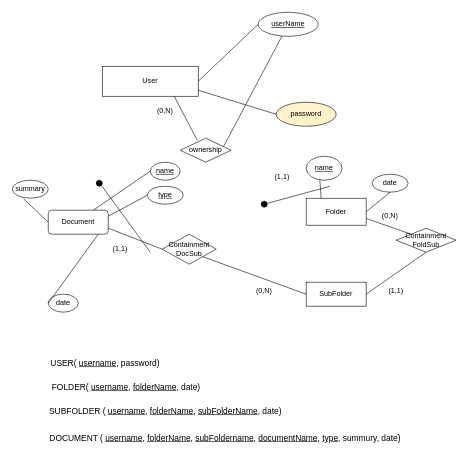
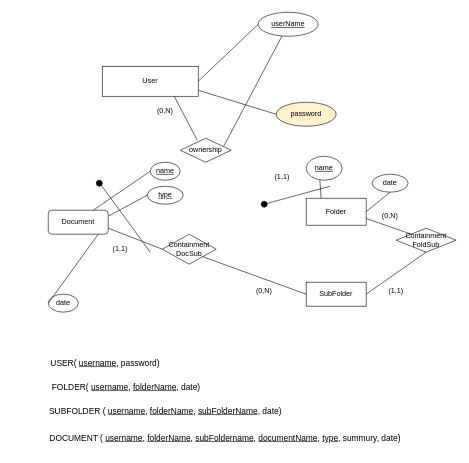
  <mxCell id="0" />
  <mxCell id="1" parent="0" />
  <mxCell id="2" value="User" style="whiteSpace=wrap;html=1;align=center;" parent="1" vertex="1"><mxGeometry x="170" y="110" width="160" height="50" as="geometry" /></mxCell>
  <mxCell id="3" value="" style="endArrow=none;html=1;rounded=0;entryX=0;entryY=0.5;entryDx=0;entryDy=0;exitX=1;exitY=0.5;exitDx=0;exitDy=0;" parent="1" source="2" target="4" edge="1"><mxGeometry relative="1" as="geometry"><mxPoint x="330" y="150" as="sourcePoint" /><mxPoint x="420" y="45" as="targetPoint" /></mxGeometry></mxCell>
  <mxCell id="4" value="userName" style="ellipse;whiteSpace=wrap;html=1;align=center;fontStyle=4;" parent="1" vertex="1"><mxGeometry x="430" y="20" width="100" height="40" as="geometry" /></mxCell>
  <mxCell id="5" value="password" style="ellipse;whiteSpace=wrap;html=1;align=center;fillColor=#fff2cc;" parent="1" vertex="1"><mxGeometry x="460" y="170" width="100" height="40" as="geometry" /></mxCell>
  <mxCell id="6" value="" style="endArrow=none;html=1;rounded=0;entryX=0;entryY=0.5;entryDx=0;entryDy=0;" parent="1" target="5" edge="1"><mxGeometry relative="1" as="geometry"><mxPoint x="330" y="150" as="sourcePoint" /><mxPoint x="490" y="150" as="targetPoint" /></mxGeometry></mxCell>
  <mxCell id="7" value="Document" style="whiteSpace=wrap;html=1;align=center;rounded=1;" parent="1" vertex="1"><mxGeometry x="80" y="350" width="100" height="40" as="geometry" /></mxCell>
  <mxCell id="8" value="&lt;u&gt;name&lt;/u&gt;" style="ellipse;whiteSpace=wrap;html=1;align=center;" parent="1" vertex="1"><mxGeometry x="250" y="270" width="50" height="30" as="geometry" /></mxCell>
  <mxCell id="9" value="&lt;u&gt;type&lt;/u&gt;" style="ellipse;whiteSpace=wrap;html=1;align=center;" parent="1" vertex="1"><mxGeometry x="245" y="310" width="60" height="30" as="geometry" /></mxCell>
  <mxCell id="10" value="date" style="ellipse;whiteSpace=wrap;html=1;align=center;" parent="1" vertex="1"><mxGeometry x="80" y="490" width="50" height="30" as="geometry" /></mxCell>
  <mxCell id="11" value="" style="endArrow=none;html=1;rounded=0;entryX=0;entryY=0.5;entryDx=0;entryDy=0;exitX=0.75;exitY=0;exitDx=0;exitDy=0;" parent="1" source="7" target="8" edge="1"><mxGeometry relative="1" as="geometry"><mxPoint x="320" y="330" as="sourcePoint" /><mxPoint x="480" y="330" as="targetPoint" /></mxGeometry></mxCell>
  <mxCell id="12" value="" style="endArrow=none;html=1;rounded=0;entryX=0;entryY=0.5;entryDx=0;entryDy=0;exitX=1;exitY=0.25;exitDx=0;exitDy=0;" parent="1" source="7" target="9" edge="1"><mxGeometry relative="1" as="geometry"><mxPoint x="330" y="150" as="sourcePoint" /><mxPoint x="490" y="150" as="targetPoint" /></mxGeometry></mxCell>
  <mxCell id="13" value="" style="endArrow=none;html=1;rounded=0;entryX=0;entryY=0.5;entryDx=0;entryDy=0;exitX=0.832;exitY=1.005;exitDx=0;exitDy=0;exitPerimeter=0;" parent="1" source="7" target="10" edge="1"><mxGeometry relative="1" as="geometry"><mxPoint x="330" y="150" as="sourcePoint" /><mxPoint x="490" y="150" as="targetPoint" /></mxGeometry></mxCell>
  <mxCell id="14" value="" style="endArrow=none;html=1;rounded=0;exitX=1;exitY=1;exitDx=0;exitDy=0;" parent="1" edge="1" source="43"><mxGeometry relative="1" as="geometry"><mxPoint x="170" y="310" as="sourcePoint" /><mxPoint x="250" y="420" as="targetPoint" /></mxGeometry></mxCell>
  <mxCell id="15" value="Folder" style="whiteSpace=wrap;html=1;align=center;" parent="1" vertex="1"><mxGeometry x="510" y="330" width="100" height="45" as="geometry" /></mxCell>
  <mxCell id="16" value="&lt;u&gt;name&lt;/u&gt;" style="ellipse;whiteSpace=wrap;html=1;align=center;" parent="1" vertex="1"><mxGeometry x="510" y="260" width="60" height="40" as="geometry" /></mxCell>
  <mxCell id="17" value="Containment&lt;br&gt;FoldSub" style="shape=rhombus;perimeter=rhombusPerimeter;whiteSpace=wrap;html=1;align=center;" parent="1" vertex="1"><mxGeometry x="660" y="380" width="100" height="40" as="geometry" /></mxCell>
  <mxCell id="18" value="SubFolder" style="whiteSpace=wrap;html=1;align=center;" parent="1" vertex="1"><mxGeometry x="510" y="470" width="100" height="40" as="geometry" /></mxCell>
  <mxCell id="19" value="Containment&lt;br&gt;DocSub" style="shape=rhombus;perimeter=rhombusPerimeter;whiteSpace=wrap;html=1;align=center;" parent="1" vertex="1"><mxGeometry x="270" y="390" width="90" height="50" as="geometry" /></mxCell>
  <mxCell id="20" value="" style="endArrow=none;html=1;rounded=0;entryX=0;entryY=0.5;entryDx=0;entryDy=0;exitX=1;exitY=1;exitDx=0;exitDy=0;" parent="1" source="19" target="18" edge="1"><mxGeometry relative="1" as="geometry"><mxPoint x="330" y="420" as="sourcePoint" /><mxPoint x="490" y="420" as="targetPoint" /></mxGeometry></mxCell>
  <mxCell id="21" value="" style="endArrow=none;html=1;rounded=0;exitX=1;exitY=0.75;exitDx=0;exitDy=0;entryX=0;entryY=0.5;entryDx=0;entryDy=0;" parent="1" source="7" target="19" edge="1"><mxGeometry relative="1" as="geometry"><mxPoint x="330" y="420" as="sourcePoint" /><mxPoint x="400" y="480" as="targetPoint" /></mxGeometry></mxCell>
  <mxCell id="22" value="" style="endArrow=none;html=1;rounded=0;entryX=0.5;entryY=1;entryDx=0;entryDy=0;exitX=1;exitY=0.5;exitDx=0;exitDy=0;" parent="1" source="18" target="17" edge="1"><mxGeometry relative="1" as="geometry"><mxPoint x="710" y="500" as="sourcePoint" /><mxPoint x="740" y="440" as="targetPoint" /></mxGeometry></mxCell>
  <mxCell id="23" value="date" style="ellipse;whiteSpace=wrap;html=1;align=center;" parent="1" vertex="1"><mxGeometry x="620" y="290" width="60" height="30" as="geometry" /></mxCell>
  <mxCell id="24" value="" style="endArrow=none;html=1;rounded=0;exitX=1;exitY=1;exitDx=0;exitDy=0;" parent="1" source="31" target="4" edge="1"><mxGeometry relative="1" as="geometry"><mxPoint x="370" y="260" as="sourcePoint" /><mxPoint x="490" y="420" as="targetPoint" /></mxGeometry></mxCell>
  <mxCell id="25" value="" style="endArrow=none;html=1;rounded=0;entryX=0.38;entryY=0.995;entryDx=0;entryDy=0;entryPerimeter=0;exitX=0.25;exitY=0;exitDx=0;exitDy=0;" parent="1" source="15" target="16" edge="1"><mxGeometry relative="1" as="geometry"><mxPoint x="330" y="420" as="sourcePoint" /><mxPoint x="490" y="420" as="targetPoint" /></mxGeometry></mxCell>
  <mxCell id="26" value="" style="endArrow=none;html=1;rounded=0;" parent="1" edge="1"><mxGeometry relative="1" as="geometry"><mxPoint x="440" y="340" as="sourcePoint" /><mxPoint x="550" y="310" as="targetPoint" /></mxGeometry></mxCell>
  <mxCell id="27" value="" style="endArrow=none;html=1;rounded=0;entryX=0.5;entryY=1;entryDx=0;entryDy=0;exitX=1;exitY=0.5;exitDx=0;exitDy=0;" parent="1" source="15" target="23" edge="1"><mxGeometry relative="1" as="geometry"><mxPoint x="330" y="420" as="sourcePoint" /><mxPoint x="490" y="420" as="targetPoint" /></mxGeometry></mxCell>
- <mxCell id="28" value="summary" style="ellipse;whiteSpace=wrap;html=1;align=center;" parent="1" vertex="1"><mxGeometry x="20" y="300" width="60" height="30" as="geometry" /></mxCell>
- <mxCell id="29" value="" style="endArrow=none;html=1;rounded=0;exitX=0.313;exitY=1.033;exitDx=0;exitDy=0;exitPerimeter=0;entryX=0;entryY=0.5;entryDx=0;entryDy=0;" parent="1" source="28" target="7" edge="1"><mxGeometry relative="1" as="geometry"><mxPoint y="410" as="sourcePoint" x="-10" /><mxPoint x="70" y="360" as="targetPoint" /></mxGeometry></mxCell>
  <mxCell id="30" value="" style="endArrow=none;html=1;rounded=0;entryX=0;entryY=0;entryDx=0;entryDy=0;exitX=1;exitY=0.75;exitDx=0;exitDy=0;" parent="1" source="15" target="17" edge="1"><mxGeometry relative="1" as="geometry"><mxPoint x="670" y="189.5" as="sourcePoint" /><mxPoint x="830" y="189.5" as="targetPoint" /></mxGeometry></mxCell>
  <mxCell id="31" value="ownership" style="shape=rhombus;perimeter=rhombusPerimeter;whiteSpace=wrap;html=1;align=center;" parent="1" vertex="1"><mxGeometry x="300" y="230" width="85" height="40" as="geometry" /></mxCell>
  <mxCell id="32" value="" style="endArrow=none;html=1;rounded=0;entryX=0.75;entryY=1;entryDx=0;entryDy=0;exitX=0.334;exitY=0.085;exitDx=0;exitDy=0;exitPerimeter=0;" parent="1" source="31" target="2" edge="1"><mxGeometry relative="1" as="geometry"><mxPoint x="320" y="230" as="sourcePoint" /><mxPoint x="490" y="260" as="targetPoint" /></mxGeometry></mxCell>
  <mxCell id="33" value="(0,N)" style="text;html=1;strokeColor=none;fillColor=none;align=center;verticalAlign=middle;whiteSpace=wrap;rounded=0;" vertex="1" parent="1"><mxGeometry x="245" y="170" width="60" height="30" as="geometry" /></mxCell>
  <mxCell id="34" value="(1,1)" style="text;html=1;strokeColor=none;fillColor=none;align=center;verticalAlign=middle;whiteSpace=wrap;rounded=0;" vertex="1" parent="1"><mxGeometry x="440" y="280" width="60" height="30" as="geometry" /></mxCell>
  <mxCell id="35" value="(1,1)" style="text;html=1;strokeColor=none;fillColor=none;align=center;verticalAlign=middle;whiteSpace=wrap;rounded=0;" vertex="1" parent="1"><mxGeometry x="170" y="400" width="60" height="30" as="geometry" /></mxCell>
  <mxCell id="36" value="(0,N)" style="text;html=1;strokeColor=none;fillColor=none;align=center;verticalAlign=middle;whiteSpace=wrap;rounded=0;" vertex="1" parent="1"><mxGeometry x="410" y="470" width="60" height="30" as="geometry" /></mxCell>
  <mxCell id="37" value="(0,N)" style="text;html=1;strokeColor=none;fillColor=none;align=center;verticalAlign=middle;whiteSpace=wrap;rounded=0;" vertex="1" parent="1"><mxGeometry x="620" y="345" width="60" height="30" as="geometry" /></mxCell>
  <mxCell id="38" value="(1,1)" style="text;html=1;strokeColor=none;fillColor=none;align=center;verticalAlign=middle;whiteSpace=wrap;rounded=0;" vertex="1" parent="1"><mxGeometry x="630" y="470" width="60" height="30" as="geometry" /></mxCell>
  <mxCell id="39" value="&lt;font style=&quot;font-size: 14px&quot;&gt;USER( &lt;u&gt;username&lt;/u&gt;, password)&lt;/font&gt;" style="text;html=1;strokeColor=none;fillColor=none;align=center;verticalAlign=middle;whiteSpace=wrap;rounded=0;" vertex="1" parent="1"><mxGeometry x="20" y="590" width="310" height="30" as="geometry" /></mxCell>
  <mxCell id="40" value="&lt;font style=&quot;font-size: 14px&quot;&gt;FOLDER( &lt;u&gt;username&lt;/u&gt;, &lt;u&gt;folderName&lt;/u&gt;, date)&lt;/font&gt;" style="text;html=1;strokeColor=none;fillColor=none;align=center;verticalAlign=middle;whiteSpace=wrap;rounded=0;" vertex="1" parent="1"><mxGeometry x="20" y="630" width="380" height="30" as="geometry" /></mxCell>
  <mxCell id="41" value="&lt;font style=&quot;font-size: 14px&quot;&gt;SUBFOLDER ( &lt;u&gt;username&lt;/u&gt;, &lt;u&gt;folderName&lt;/u&gt;, &lt;u&gt;subFolderName&lt;/u&gt;, date)&lt;/font&gt;" style="text;html=1;strokeColor=none;fillColor=none;align=center;verticalAlign=middle;whiteSpace=wrap;rounded=0;" vertex="1" parent="1"><mxGeometry x="27.5" y="670" width="495" height="30" as="geometry" /></mxCell>
  <mxCell id="42" value="&lt;font style=&quot;font-size: 14px&quot;&gt;DOCUMENT ( &lt;u&gt;username&lt;/u&gt;, &lt;u&gt;folderName&lt;/u&gt;, &lt;u&gt;subFoldername&lt;/u&gt;, &lt;u&gt;documentName&lt;/u&gt;, &lt;u&gt;type&lt;/u&gt;, summury, date)&lt;/font&gt;" style="text;html=1;strokeColor=none;fillColor=none;align=center;verticalAlign=middle;whiteSpace=wrap;rounded=0;" vertex="1" parent="1"><mxGeometry x="70" y="710" width="610" height="40" as="geometry" /></mxCell>
  <mxCell id="43" value="" style="ellipse;whiteSpace=wrap;html=1;aspect=fixed;fontSize=14;fillColor=#000000;" vertex="1" parent="1"><mxGeometry x="160" y="300" width="10" height="10" as="geometry" /></mxCell>
  <mxCell id="44" value="" style="ellipse;whiteSpace=wrap;html=1;aspect=fixed;fontSize=14;fillColor=#000000;" vertex="1" parent="1"><mxGeometry x="435" y="335" width="10" height="10" as="geometry" /></mxCell>
